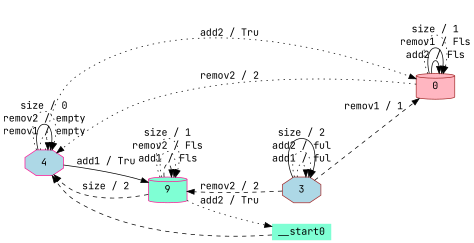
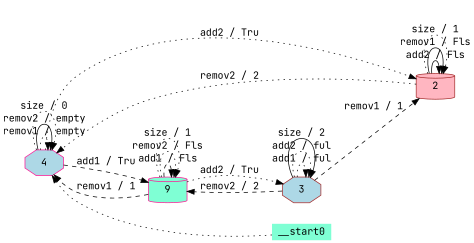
  digraph {
    fontname="JetBrains Mono"
    rankdir=LR
    node [color=brown fillcolor=lightblue fontname="JetBrains Mono" shape=octagon style=filled]
    edge [fontname="JetBrains Mono" style=dotted]
    n1 [color=deeppink label=4]
    n2 [color=deeppink fillcolor=aquamarine label=9 shape=cylinder]
-   n3 [fillcolor=lightpink label=0 shape=cylinder]
+   n3 [fillcolor=lightpink label=2 shape=cylinder]
    n4 [label=3]
    __start0 [fillcolor=aquamarine height=0 shape=none width=0]
    n1 -> n1 [label="remov1 / empty"]
    n1 -> n1 [label="remov2 / empty" style=solid]
    n1 -> n1 [label="size / 0"]
-   n1 -> n2 [label="add1 / Tru" style=solid]
+   n1 -> n2 [label="add1 / Tru" style=dashed]
    n1 -> n3 [label="add2 / Tru"]
-   n2 -> n1 [label="size / 2" style=dashed]
+   n2 -> n1 [label="remov1 / 1" style=dashed]
    n2 -> n2 [label="add1 / Fls" style=dashed]
    n2 -> n2 [label="remov2 / Fls"]
    n2 -> n2 [label="size / 1"]
-   n2 -> __start0 [label="add2 / Tru"]
+   n2 -> n4 [label="add2 / Tru"]
    n3 -> n1 [label="remov2 / 2"]
    n3 -> n3 [label="add2 / Fls" style=solid]
    n3 -> n3 [label="remov1 / Fls" style=solid]
    n3 -> n3 [label="size / 1"]
    n4 -> n2 [label="remov2 / 2" style=dashed]
    n4 -> n3 [label="remov1 / 1" style=dashed]
    n4 -> n4 [label="add1 / ful"]
    n4 -> n4 [label="add2 / ful"]
    n4 -> n4 [label="size / 2" style=solid]
-   __start0 -> n1 [style=dashed]
+   __start0 -> n1
  }
